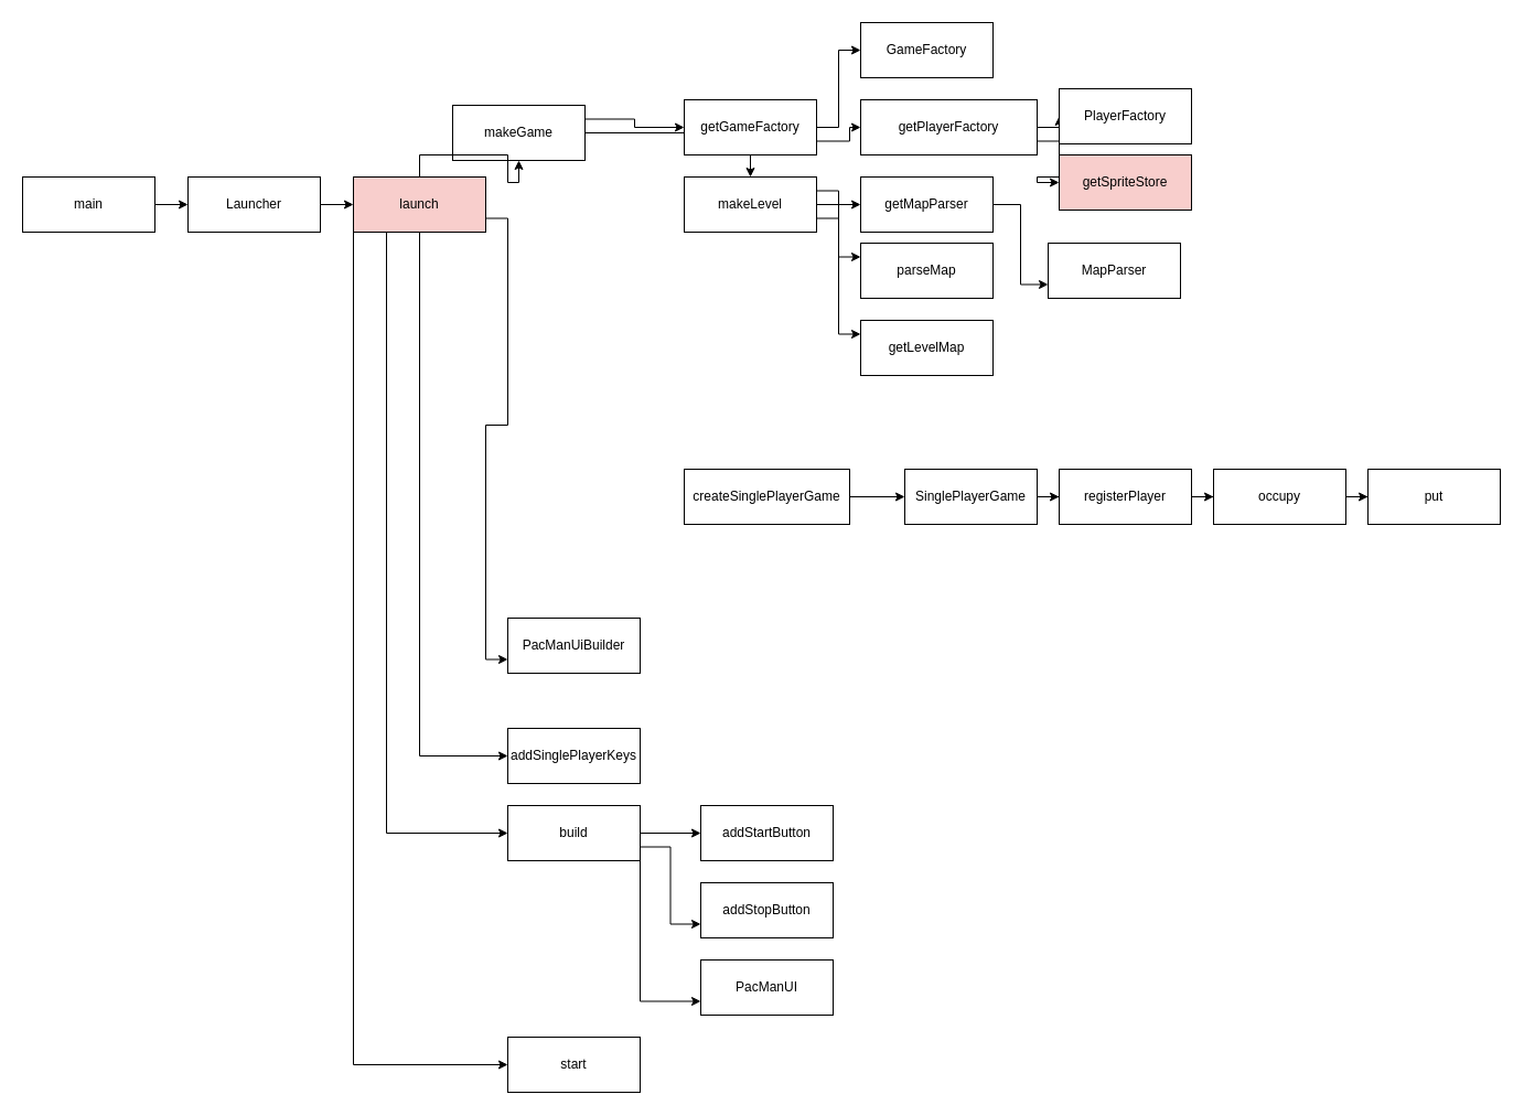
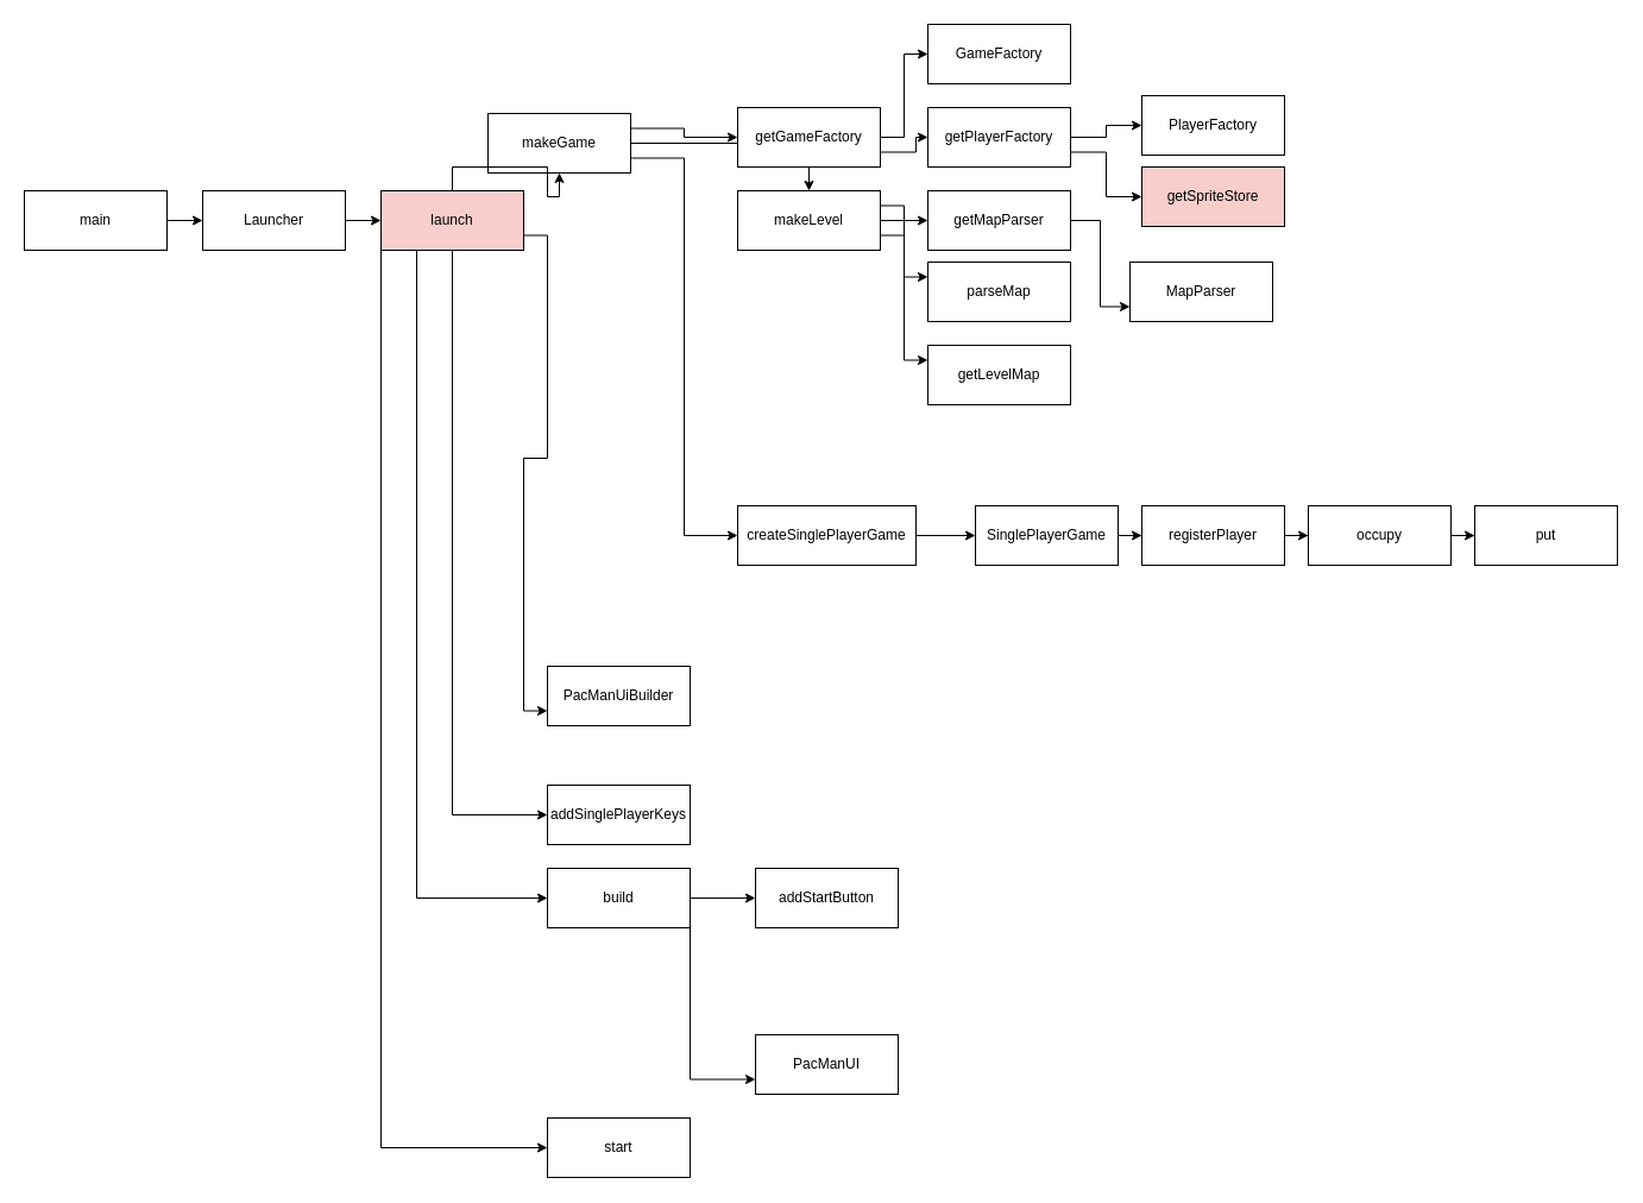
  <mxCell id="0" />
  <mxCell id="1" parent="0" />
  <mxCell id="2" value="" style="edgeStyle=orthogonalEdgeStyle;rounded=0;orthogonalLoop=1;jettySize=auto;html=1;" edge="1" parent="1" source="3" target="5"><mxGeometry relative="1" as="geometry" /></mxCell>
  <mxCell id="3" value="main" style="rounded=0;whiteSpace=wrap;html=1;" parent="1" vertex="1"><mxGeometry x="20" y="160" width="120" height="50" as="geometry" /></mxCell>
  <mxCell id="4" value="" style="edgeStyle=orthogonalEdgeStyle;rounded=0;orthogonalLoop=1;jettySize=auto;html=1;" edge="1" parent="1" source="5" target="43"><mxGeometry relative="1" as="geometry" /></mxCell>
  <mxCell id="5" value="Launcher" style="rounded=0;whiteSpace=wrap;html=1;" vertex="1" parent="1"><mxGeometry x="170" y="160" width="120" height="50" as="geometry" /></mxCell>
  <mxCell id="6" value="" style="edgeStyle=orthogonalEdgeStyle;rounded=0;orthogonalLoop=1;jettySize=auto;html=1;" edge="1" parent="1" source="9" target="16"><mxGeometry relative="1" as="geometry" /></mxCell>
  <mxCell id="7" style="edgeStyle=orthogonalEdgeStyle;rounded=0;orthogonalLoop=1;jettySize=auto;html=1;exitX=1;exitY=0.25;exitDx=0;exitDy=0;entryX=0;entryY=0.5;entryDx=0;entryDy=0;" edge="1" parent="1" source="9" target="12"><mxGeometry relative="1" as="geometry" /></mxCell>
+ <mxCell id="8" style="edgeStyle=orthogonalEdgeStyle;rounded=0;orthogonalLoop=1;jettySize=auto;html=1;exitX=1;exitY=0.75;exitDx=0;exitDy=0;entryX=0;entryY=0.5;entryDx=0;entryDy=0;" edge="1" parent="1" source="9" target="18"><mxGeometry relative="1" as="geometry" /></mxCell>
  <mxCell id="9" value="makeGame" style="rounded=0;whiteSpace=wrap;html=1;" vertex="1" parent="1"><mxGeometry x="410" y="95" width="120" height="50" as="geometry" /></mxCell>
  <mxCell id="10" style="edgeStyle=orthogonalEdgeStyle;rounded=0;orthogonalLoop=1;jettySize=auto;html=1;exitX=1;exitY=0.5;exitDx=0;exitDy=0;entryX=0;entryY=0.5;entryDx=0;entryDy=0;" edge="1" parent="1" source="12" target="19"><mxGeometry relative="1" as="geometry" /></mxCell>
  <mxCell id="11" style="edgeStyle=orthogonalEdgeStyle;rounded=0;orthogonalLoop=1;jettySize=auto;html=1;exitX=1;exitY=0.75;exitDx=0;exitDy=0;entryX=0;entryY=0.5;entryDx=0;entryDy=0;" edge="1" parent="1" source="12" target="22"><mxGeometry relative="1" as="geometry"><Array as="points"><mxPoint x="770" y="128" /><mxPoint x="770" y="115" /></Array></mxGeometry></mxCell>
  <mxCell id="12" value="getGameFactory" style="rounded=0;whiteSpace=wrap;html=1;" vertex="1" parent="1"><mxGeometry x="620" y="90" width="120" height="50" as="geometry" /></mxCell>
  <mxCell id="13" style="edgeStyle=orthogonalEdgeStyle;rounded=0;orthogonalLoop=1;jettySize=auto;html=1;exitX=1;exitY=0.5;exitDx=0;exitDy=0;entryX=0;entryY=0.5;entryDx=0;entryDy=0;" edge="1" parent="1" source="16" target="26"><mxGeometry relative="1" as="geometry" /></mxCell>
  <mxCell id="14" style="edgeStyle=orthogonalEdgeStyle;rounded=0;orthogonalLoop=1;jettySize=auto;html=1;exitX=1;exitY=0.75;exitDx=0;exitDy=0;entryX=0;entryY=0.25;entryDx=0;entryDy=0;" edge="1" parent="1" source="16" target="27"><mxGeometry relative="1" as="geometry" /></mxCell>
  <mxCell id="15" style="edgeStyle=orthogonalEdgeStyle;rounded=0;orthogonalLoop=1;jettySize=auto;html=1;exitX=1;exitY=0.25;exitDx=0;exitDy=0;entryX=0;entryY=0.25;entryDx=0;entryDy=0;" edge="1" parent="1" source="16" target="28"><mxGeometry relative="1" as="geometry" /></mxCell>
  <mxCell id="16" value="makeLevel" style="rounded=0;whiteSpace=wrap;html=1;" vertex="1" parent="1"><mxGeometry x="620" y="160" width="120" height="50" as="geometry" /></mxCell>
  <mxCell id="17" value="" style="edgeStyle=orthogonalEdgeStyle;rounded=0;orthogonalLoop=1;jettySize=auto;html=1;" edge="1" parent="1" source="18" target="31"><mxGeometry relative="1" as="geometry" /></mxCell>
  <mxCell id="18" value="createSinglePlayerGame" style="rounded=0;whiteSpace=wrap;html=1;" vertex="1" parent="1"><mxGeometry x="620" y="425" width="150" height="50" as="geometry" /></mxCell>
  <mxCell id="19" value="GameFactory" style="rounded=0;whiteSpace=wrap;html=1;" vertex="1" parent="1"><mxGeometry x="780" y="20" width="120" height="50" as="geometry" /></mxCell>
  <mxCell id="20" style="edgeStyle=orthogonalEdgeStyle;rounded=0;orthogonalLoop=1;jettySize=auto;html=1;entryX=0;entryY=0.5;entryDx=0;entryDy=0;" edge="1" parent="1" source="22" target="23"><mxGeometry relative="1" as="geometry" /></mxCell>
  <mxCell id="21" style="edgeStyle=orthogonalEdgeStyle;rounded=0;orthogonalLoop=1;jettySize=auto;html=1;exitX=1;exitY=0.75;exitDx=0;exitDy=0;entryX=0;entryY=0.5;entryDx=0;entryDy=0;" edge="1" parent="1" source="22" target="24"><mxGeometry relative="1" as="geometry" /></mxCell>
- <mxCell id="22" value="getPlayerFactory" style="rounded=0;whiteSpace=wrap;html=1;" vertex="1" parent="1"><mxGeometry x="780" y="90" width="160" height="50" as="geometry" /></mxCell>
+ <mxCell id="22" value="getPlayerFactory" style="rounded=0;whiteSpace=wrap;html=1;" vertex="1" parent="1"><mxGeometry x="780" y="90" width="120" height="50" as="geometry" /></mxCell>
  <mxCell id="23" value="PlayerFactory" style="rounded=0;whiteSpace=wrap;html=1;" vertex="1" parent="1"><mxGeometry x="960" y="80" width="120" height="50" as="geometry" /></mxCell>
  <mxCell id="24" value="getSpriteStore" style="rounded=0;whiteSpace=wrap;html=1;fillColor=#f8cecc;" vertex="1" parent="1"><mxGeometry x="960" y="140" width="120" height="50" as="geometry" /></mxCell>
  <mxCell id="25" style="edgeStyle=orthogonalEdgeStyle;rounded=0;orthogonalLoop=1;jettySize=auto;html=1;exitX=1;exitY=0.5;exitDx=0;exitDy=0;entryX=0;entryY=0.75;entryDx=0;entryDy=0;" edge="1" parent="1" source="26" target="29"><mxGeometry relative="1" as="geometry" /></mxCell>
  <mxCell id="26" value="getMapParser" style="rounded=0;whiteSpace=wrap;html=1;" vertex="1" parent="1"><mxGeometry x="780" y="160" width="120" height="50" as="geometry" /></mxCell>
  <mxCell id="27" value="parseMap" style="rounded=0;whiteSpace=wrap;html=1;" vertex="1" parent="1"><mxGeometry x="780" y="220" width="120" height="50" as="geometry" /></mxCell>
  <mxCell id="28" value="getLevelMap" style="rounded=0;whiteSpace=wrap;html=1;" vertex="1" parent="1"><mxGeometry x="780" y="290" width="120" height="50" as="geometry" /></mxCell>
  <mxCell id="29" value="MapParser" style="rounded=0;whiteSpace=wrap;html=1;" vertex="1" parent="1"><mxGeometry x="950" y="220" width="120" height="50" as="geometry" /></mxCell>
  <mxCell id="30" value="" style="edgeStyle=orthogonalEdgeStyle;rounded=0;orthogonalLoop=1;jettySize=auto;html=1;" edge="1" parent="1" source="31" target="33"><mxGeometry relative="1" as="geometry" /></mxCell>
  <mxCell id="31" value="SinglePlayerGame" style="rounded=0;whiteSpace=wrap;html=1;" vertex="1" parent="1"><mxGeometry x="820" y="425" width="120" height="50" as="geometry" /></mxCell>
  <mxCell id="32" value="" style="edgeStyle=orthogonalEdgeStyle;rounded=0;orthogonalLoop=1;jettySize=auto;html=1;" edge="1" parent="1" source="33" target="35"><mxGeometry relative="1" as="geometry" /></mxCell>
  <mxCell id="33" value="registerPlayer" style="rounded=0;whiteSpace=wrap;html=1;" vertex="1" parent="1"><mxGeometry x="960" y="425" width="120" height="50" as="geometry" /></mxCell>
  <mxCell id="34" value="" style="edgeStyle=orthogonalEdgeStyle;rounded=0;orthogonalLoop=1;jettySize=auto;html=1;" edge="1" parent="1" source="35" target="36"><mxGeometry relative="1" as="geometry" /></mxCell>
  <mxCell id="35" value="occupy" style="rounded=0;whiteSpace=wrap;html=1;" vertex="1" parent="1"><mxGeometry x="1100" y="425" width="120" height="50" as="geometry" /></mxCell>
  <mxCell id="36" value="put" style="rounded=0;whiteSpace=wrap;html=1;" vertex="1" parent="1"><mxGeometry x="1240" y="425" width="120" height="50" as="geometry" /></mxCell>
  <mxCell id="37" value="PacManUiBuilder" style="rounded=0;whiteSpace=wrap;html=1;" vertex="1" parent="1"><mxGeometry x="460" y="560" width="120" height="50" as="geometry" /></mxCell>
  <mxCell id="38" value="" style="edgeStyle=orthogonalEdgeStyle;rounded=0;orthogonalLoop=1;jettySize=auto;html=1;" edge="1" parent="1" source="43" target="9"><mxGeometry relative="1" as="geometry" /></mxCell>
  <mxCell id="39" style="edgeStyle=orthogonalEdgeStyle;rounded=0;orthogonalLoop=1;jettySize=auto;html=1;exitX=1;exitY=0.75;exitDx=0;exitDy=0;entryX=0;entryY=0.75;entryDx=0;entryDy=0;" edge="1" parent="1" source="43" target="37"><mxGeometry relative="1" as="geometry" /></mxCell>
  <mxCell id="40" style="edgeStyle=orthogonalEdgeStyle;rounded=0;orthogonalLoop=1;jettySize=auto;html=1;exitX=0.5;exitY=1;exitDx=0;exitDy=0;entryX=0;entryY=0.5;entryDx=0;entryDy=0;" edge="1" parent="1" source="43" target="44"><mxGeometry relative="1" as="geometry" /></mxCell>
  <mxCell id="41" style="edgeStyle=orthogonalEdgeStyle;rounded=0;orthogonalLoop=1;jettySize=auto;html=1;exitX=0.25;exitY=1;exitDx=0;exitDy=0;entryX=0;entryY=0.5;entryDx=0;entryDy=0;" edge="1" parent="1" source="43" target="48"><mxGeometry relative="1" as="geometry" /></mxCell>
  <mxCell id="42" style="edgeStyle=orthogonalEdgeStyle;rounded=0;orthogonalLoop=1;jettySize=auto;html=1;exitX=0;exitY=1;exitDx=0;exitDy=0;entryX=0;entryY=0.5;entryDx=0;entryDy=0;" edge="1" parent="1" source="43" target="52"><mxGeometry relative="1" as="geometry" /></mxCell>
  <mxCell id="43" value="launch" style="rounded=0;whiteSpace=wrap;html=1;fillColor=#f8cecc;" vertex="1" parent="1"><mxGeometry x="320" y="160" width="120" height="50" as="geometry" /></mxCell>
  <mxCell id="44" value="addSinglePlayerKeys" style="rounded=0;whiteSpace=wrap;html=1;" vertex="1" parent="1"><mxGeometry x="460" y="660" width="120" height="50" as="geometry" /></mxCell>
  <mxCell id="45" value="" style="edgeStyle=orthogonalEdgeStyle;rounded=0;orthogonalLoop=1;jettySize=auto;html=1;" edge="1" parent="1" source="48" target="49"><mxGeometry relative="1" as="geometry" /></mxCell>
- <mxCell id="46" style="edgeStyle=orthogonalEdgeStyle;rounded=0;orthogonalLoop=1;jettySize=auto;html=1;exitX=1;exitY=0.75;exitDx=0;exitDy=0;entryX=0;entryY=0.75;entryDx=0;entryDy=0;" edge="1" parent="1" source="48" target="50"><mxGeometry relative="1" as="geometry" /></mxCell>
  <mxCell id="47" style="edgeStyle=orthogonalEdgeStyle;rounded=0;orthogonalLoop=1;jettySize=auto;html=1;exitX=1;exitY=1;exitDx=0;exitDy=0;entryX=0;entryY=0.75;entryDx=0;entryDy=0;" edge="1" parent="1" source="48" target="51"><mxGeometry relative="1" as="geometry" /></mxCell>
  <mxCell id="48" value="build" style="rounded=0;whiteSpace=wrap;html=1;" vertex="1" parent="1"><mxGeometry x="460" y="730" width="120" height="50" as="geometry" /></mxCell>
  <mxCell id="49" value="addStartButton" style="rounded=0;whiteSpace=wrap;html=1;" vertex="1" parent="1"><mxGeometry x="635" y="730" width="120" height="50" as="geometry" /></mxCell>
- <mxCell id="50" value="addStopButton" style="rounded=0;whiteSpace=wrap;html=1;" vertex="1" parent="1"><mxGeometry x="635" y="800" width="120" height="50" as="geometry" /></mxCell>
  <mxCell id="51" value="PacManUI" style="rounded=0;whiteSpace=wrap;html=1;" vertex="1" parent="1"><mxGeometry x="635" y="870" width="120" height="50" as="geometry" /></mxCell>
  <mxCell id="52" value="start" style="rounded=0;whiteSpace=wrap;html=1;" vertex="1" parent="1"><mxGeometry x="460" y="940" width="120" height="50" as="geometry" /></mxCell>
